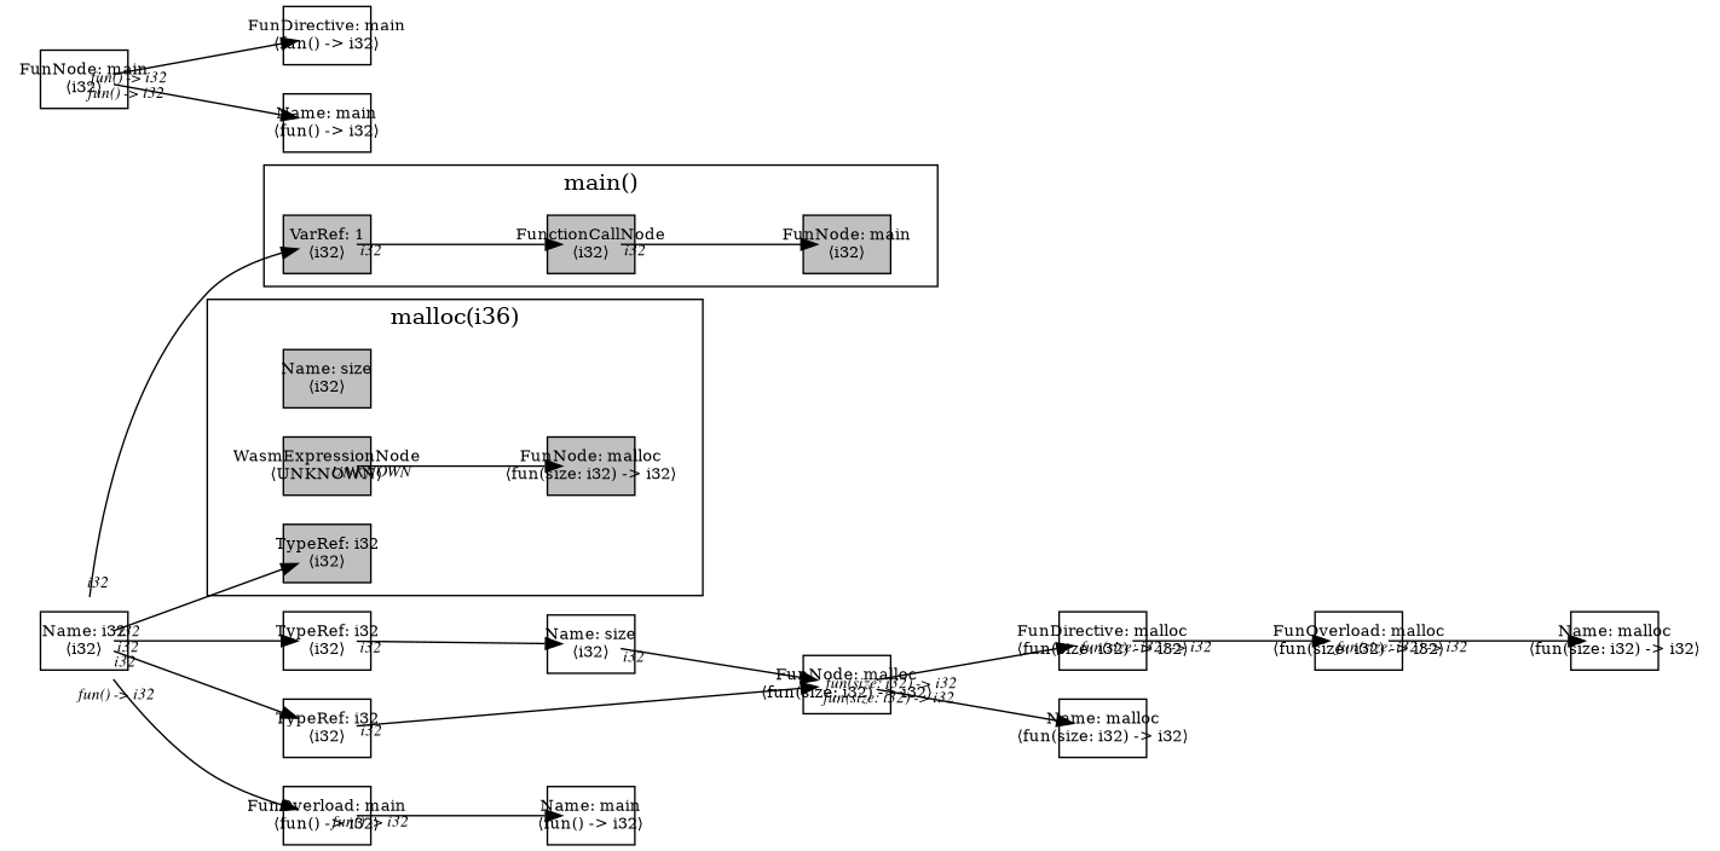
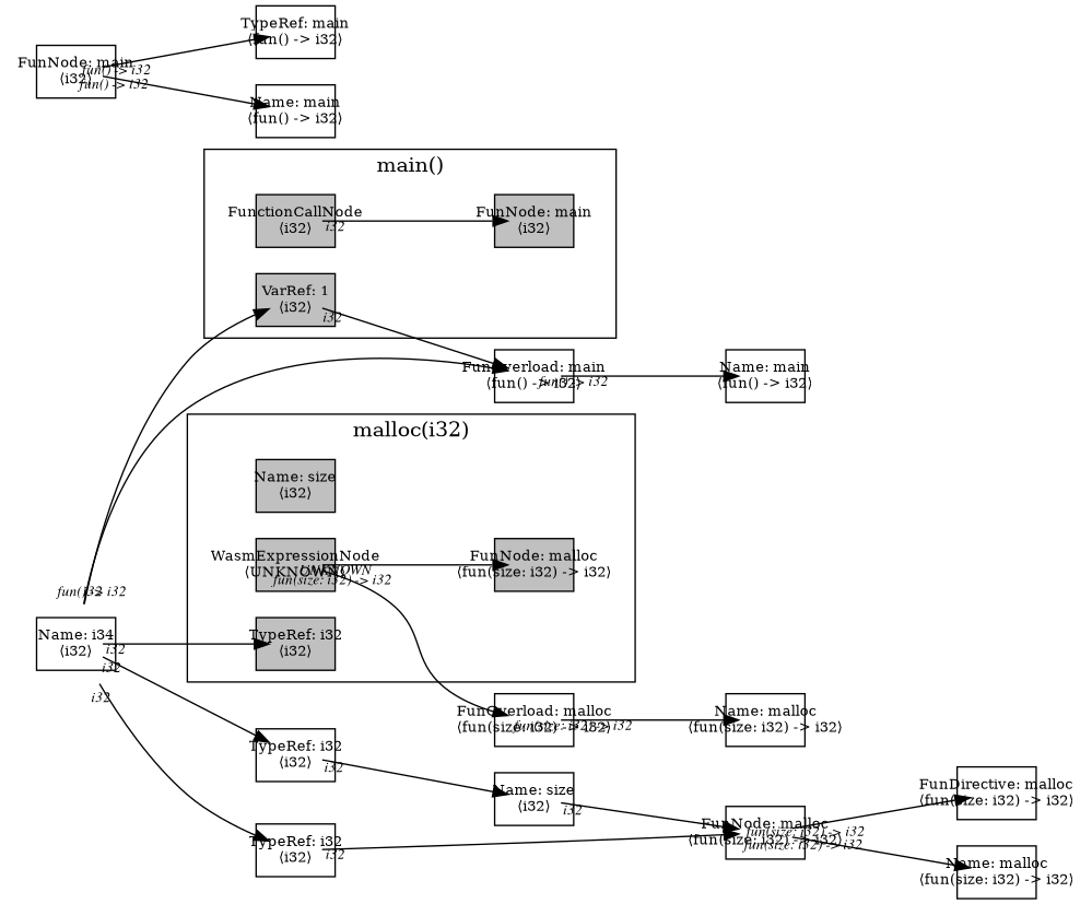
  digraph {
    rankdir=LR
    node [fillcolor=grey fixedsize=shape fontsize=10 shape=box]
    edge [color=black fontname="times  italic" fontsize=10 labeldistance=1 taillabel=i32]
    n1 [label="FunctionCallNode\n⟨i32⟩" style=filled]
    n2 [label="FunNode: main\n⟨i32⟩" style=filled]
    n3 [label="VarRef: 1\n⟨i32⟩" style=filled]
    n4 [label="Name: size\n⟨i32⟩" style=filled]
    n5 [label="WasmExpressionNode\n⟨UNKNOWN⟩" style=filled]
    n6 [label="FunNode: malloc\n⟨fun(size: i32) -> i32⟩" style=filled]
    n7 [label="TypeRef: i32\n⟨i32⟩" style=filled]
-   n8 [label="Name: i32\n⟨i32⟩"]
+   n8 [label="Name: i34\n⟨i32⟩"]
    n9 [label="TypeRef: i32\n⟨i32⟩"]
    n10 [label="TypeRef: i32\n⟨i32⟩"]
    n11 [label="FunOverload: main\n⟨fun() -> i32⟩"]
    n12 [label="Name: size\n⟨i32⟩"]
    n13 [label="FunNode: malloc\n⟨fun(size: i32) -> i32⟩"]
    n14 [label="FunOverload: malloc\n⟨fun(size: i32) -> i32⟩"]
    n15 [label="Name: malloc\n⟨fun(size: i32) -> i32⟩"]
    n16 [label="FunDirective: malloc\n⟨fun(size: i32) -> i32⟩"]
    n17 [label="Name: malloc\n⟨fun(size: i32) -> i32⟩"]
    n18 [label="Name: main\n⟨fun() -> i32⟩"]
-   n19 [label="FunDirective: main\n⟨fun() -> i32⟩"]
+   n19 [label="TypeRef: main\n⟨fun() -> i32⟩"]
    n20 [label="FunNode: main\n⟨i32⟩"]
    n21 [label="Name: main\n⟨fun() -> i32⟩"]
    subgraph cluster_1 {
      label="main()"
      n1
      n2
      n3
    }
    subgraph cluster_2 {
-     label="malloc(i36)"
+     label="malloc(i32)"
      n4
      n5
      n6
      n7
    }
    n1 -> n2
-   n3 -> n1
+   n3 -> n11
    n5 -> n6 [taillabel=UNKNOWN]
    n8 -> n3
    n8 -> n7
    n8 -> n9
    n8 -> n10
    n8 -> n11 [taillabel="fun() -> i32"]
    n9 -> n12
    n10 -> n13
    n11 -> n18 [taillabel="fun() -> i32"]
    n12 -> n13
    n13 -> n16 [taillabel="fun(size: i32) -> i32"]
    n13 -> n17 [taillabel="fun(size: i32) -> i32"]
    n14 -> n15 [taillabel="fun(size: i32) -> i32"]
-   n16 -> n14 [taillabel="fun(size: i32) -> i32"]
+   n5 -> n14 [taillabel="fun(size: i32) -> i32"]
    n20 -> n19 [taillabel="fun() -> i32"]
    n20 -> n21 [taillabel="fun() -> i32"]
  }
